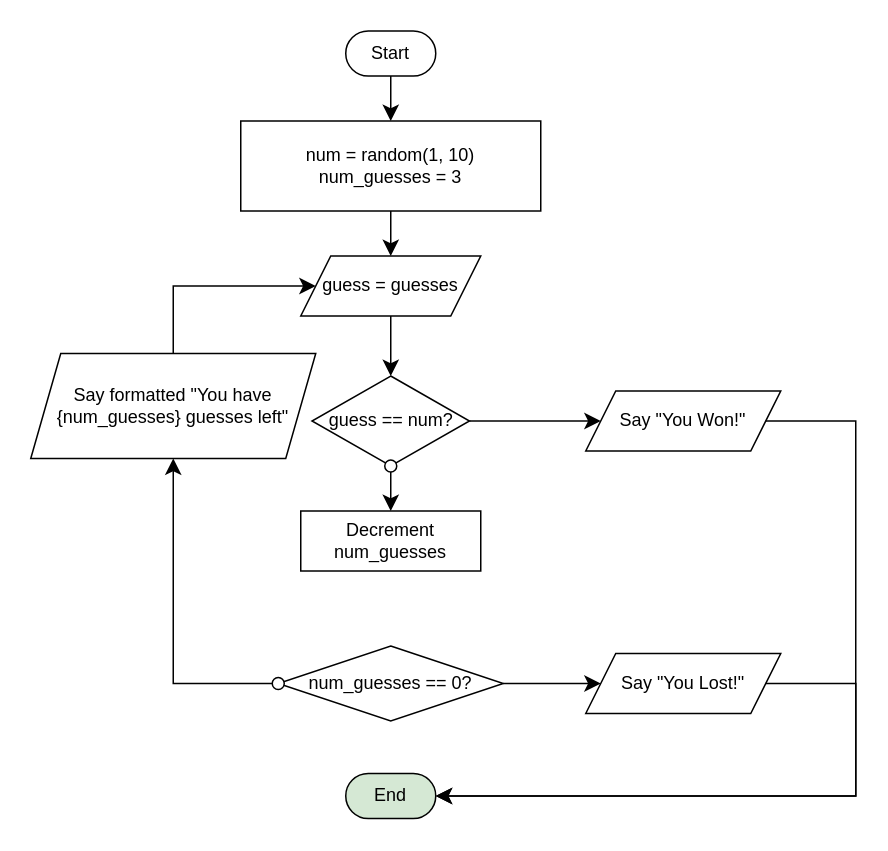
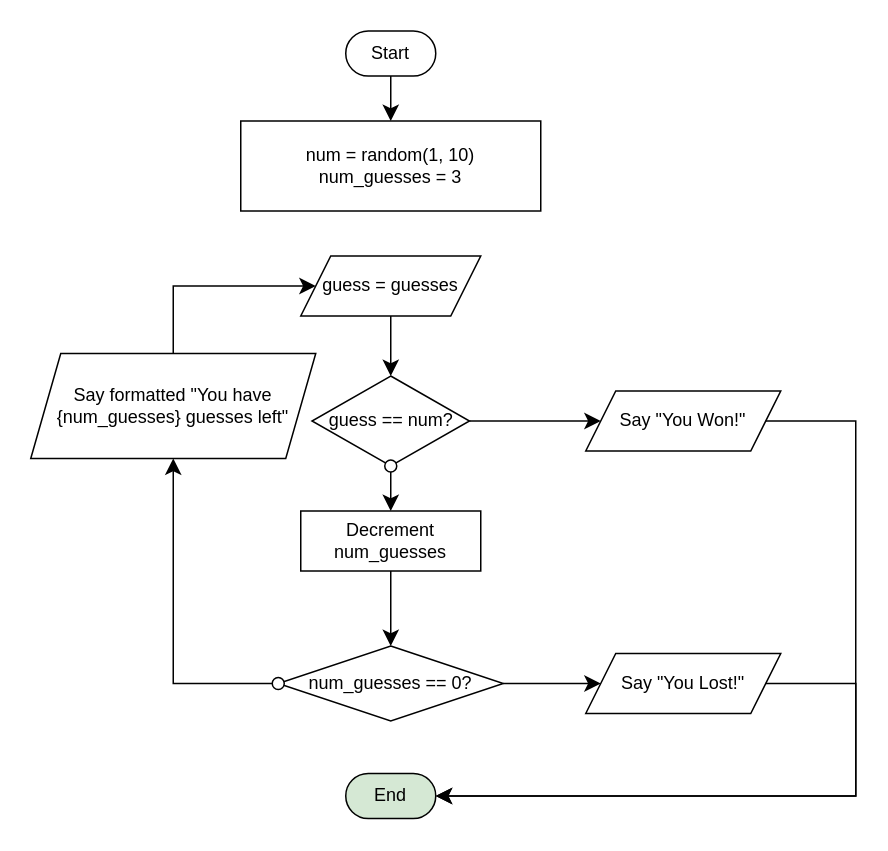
  <mxCell id="0" />
  <mxCell id="1" parent="0" />
  <mxCell id="2" value="Start" style="rounded=1;whiteSpace=wrap;html=1;arcSize=50;" parent="1" vertex="1"><mxGeometry x="230" y="20" width="60" height="30" as="geometry" /></mxCell>
  <mxCell id="3" value="num = random(1, 10)&lt;div&gt;num_guesses = 3&lt;/div&gt;" style="rounded=0;whiteSpace=wrap;html=1;" parent="1" vertex="1"><mxGeometry x="160" y="80" width="200" height="60" as="geometry" /></mxCell>
  <mxCell id="4" value="guess = guesses" style="shape=parallelogram;perimeter=parallelogramPerimeter;whiteSpace=wrap;html=1;fixedSize=1;" parent="1" vertex="1"><mxGeometry x="200" y="170" width="120" height="40" as="geometry" /></mxCell>
  <mxCell id="5" value="guess == num?" style="rhombus;whiteSpace=wrap;html=1;" parent="1" vertex="1"><mxGeometry x="207.5" y="250" width="105" height="60" as="geometry" /></mxCell>
- <mxCell id="6" value="" style="endArrow=classic;html=1;rounded=0;fontSize=12;startSize=8;endSize=8;curved=1;exitX=0.5;exitY=1;exitDx=0;exitDy=0;entryX=0.5;entryY=0;entryDx=0;entryDy=0;" parent="1" source="3" target="4" edge="1"><mxGeometry width="50" height="50" relative="1" as="geometry"><mxPoint x="350" y="270" as="sourcePoint" /><mxPoint x="400" y="220" as="targetPoint" /></mxGeometry></mxCell>
  <mxCell id="7" value="" style="endArrow=classic;html=1;rounded=0;fontSize=12;startSize=8;endSize=8;curved=1;exitX=0.5;exitY=1;exitDx=0;exitDy=0;entryX=0.5;entryY=0;entryDx=0;entryDy=0;" parent="1" source="4" target="5" edge="1"><mxGeometry width="50" height="50" relative="1" as="geometry"><mxPoint x="312.5" y="250" as="sourcePoint" /><mxPoint x="362.5" y="200" as="targetPoint" /></mxGeometry></mxCell>
  <mxCell id="8" value="" style="endArrow=classic;html=1;rounded=0;fontSize=12;startSize=8;endSize=8;curved=1;exitX=0.5;exitY=1;exitDx=0;exitDy=0;entryX=0.5;entryY=0;entryDx=0;entryDy=0;" parent="1" source="2" target="3" edge="1"><mxGeometry width="50" height="50" relative="1" as="geometry"><mxPoint x="340" y="60" as="sourcePoint" /><mxPoint x="390" y="10" as="targetPoint" /></mxGeometry></mxCell>
  <mxCell id="9" value="Say &quot;You Won!&quot;" style="shape=parallelogram;perimeter=parallelogramPerimeter;whiteSpace=wrap;html=1;fixedSize=1;" parent="1" vertex="1"><mxGeometry x="390" y="260" width="130" height="40" as="geometry" /></mxCell>
  <mxCell id="10" value="" style="endArrow=classic;html=1;rounded=0;fontSize=12;startSize=8;endSize=8;curved=1;exitX=1;exitY=0.5;exitDx=0;exitDy=0;entryX=0;entryY=0.5;entryDx=0;entryDy=0;" parent="1" source="5" target="9" edge="1"><mxGeometry width="50" height="50" relative="1" as="geometry"><mxPoint x="350" y="390" as="sourcePoint" /><mxPoint x="400" y="340" as="targetPoint" /></mxGeometry></mxCell>
  <mxCell id="11" value="Decrement num_guesses" style="rounded=0;whiteSpace=wrap;html=1;" parent="1" vertex="1"><mxGeometry x="200" y="340" width="120" height="40" as="geometry" /></mxCell>
  <mxCell id="12" value="" style="endArrow=classic;html=1;rounded=0;fontSize=12;startSize=8;endSize=8;curved=1;exitX=0.5;exitY=1;exitDx=0;exitDy=0;entryX=0.5;entryY=0;entryDx=0;entryDy=0;startArrow=oval;startFill=1;startFillColor=#FFFFFF;" parent="1" source="5" target="11" edge="1"><mxGeometry width="50" height="50" relative="1" as="geometry"><mxPoint x="360" y="380" as="sourcePoint" /><mxPoint x="410" y="330" as="targetPoint" /></mxGeometry></mxCell>
  <mxCell id="13" value="num_guesses == 0?" style="rhombus;whiteSpace=wrap;html=1;" parent="1" vertex="1"><mxGeometry x="185" y="430" width="150" height="50" as="geometry" /></mxCell>
+ <mxCell id="14" value="" style="endArrow=classic;html=1;rounded=0;fontSize=12;startSize=8;endSize=8;curved=1;exitX=0.5;exitY=1;exitDx=0;exitDy=0;entryX=0.5;entryY=0;entryDx=0;entryDy=0;" parent="1" source="11" target="13" edge="1"><mxGeometry width="50" height="50" relative="1" as="geometry"><mxPoint x="330" y="430" as="sourcePoint" /><mxPoint x="380" y="380" as="targetPoint" /></mxGeometry></mxCell>
  <mxCell id="15" value="Say &quot;You Lost!&quot;" style="shape=parallelogram;perimeter=parallelogramPerimeter;whiteSpace=wrap;html=1;fixedSize=1;" parent="1" vertex="1"><mxGeometry x="390" y="435" width="130" height="40" as="geometry" /></mxCell>
  <mxCell id="16" value="" style="endArrow=classic;html=1;rounded=0;fontSize=12;startSize=8;endSize=8;curved=1;exitX=1;exitY=0.5;exitDx=0;exitDy=0;entryX=0;entryY=0.5;entryDx=0;entryDy=0;" parent="1" source="13" target="15" edge="1"><mxGeometry width="50" height="50" relative="1" as="geometry"><mxPoint x="380" y="540" as="sourcePoint" /><mxPoint x="430" y="490" as="targetPoint" /></mxGeometry></mxCell>
  <mxCell id="17" value="" style="endArrow=classic;html=1;rounded=0;fontSize=12;startSize=8;endSize=8;exitX=0.5;exitY=0;exitDx=0;exitDy=0;entryX=0;entryY=0.5;entryDx=0;entryDy=0;edgeStyle=elbowEdgeStyle;elbow=vertical;" parent="1" source="22" target="4" edge="1"><mxGeometry width="50" height="50" relative="1" as="geometry"><mxPoint x="120" y="280" as="sourcePoint" /><mxPoint x="180" y="380" as="targetPoint" /><Array as="points"><mxPoint x="160" y="190" /></Array></mxGeometry></mxCell>
  <mxCell id="18" value="End" style="rounded=1;whiteSpace=wrap;html=1;arcSize=50;fillColor=#d5e8d4;" parent="1" vertex="1"><mxGeometry x="230" y="515" width="60" height="30" as="geometry" /></mxCell>
  <mxCell id="19" value="" style="endArrow=classic;html=1;rounded=0;fontSize=12;startSize=8;endSize=8;exitX=1;exitY=0.5;exitDx=0;exitDy=0;edgeStyle=elbowEdgeStyle;elbow=vertical;entryX=1;entryY=0.5;entryDx=0;entryDy=0;" parent="1" source="9" target="18" edge="1"><mxGeometry width="50" height="50" relative="1" as="geometry"><mxPoint x="500" y="380" as="sourcePoint" /><mxPoint x="580" y="280" as="targetPoint" /><Array as="points"><mxPoint x="570" y="520" /></Array></mxGeometry></mxCell>
  <mxCell id="20" value="" style="endArrow=classic;html=1;rounded=0;fontSize=12;startSize=8;endSize=8;exitX=1;exitY=0.5;exitDx=0;exitDy=0;edgeStyle=elbowEdgeStyle;elbow=vertical;entryX=1;entryY=0.5;entryDx=0;entryDy=0;" parent="1" source="15" target="18" edge="1"><mxGeometry width="50" height="50" relative="1" as="geometry"><mxPoint x="470" y="600" as="sourcePoint" /><mxPoint x="520" y="550" as="targetPoint" /><Array as="points"><mxPoint x="570" y="510" /></Array></mxGeometry></mxCell>
  <mxCell id="21" value="" style="endArrow=classic;html=1;rounded=0;fontSize=12;startSize=8;endSize=8;exitX=0;exitY=0.5;exitDx=0;exitDy=0;edgeStyle=elbowEdgeStyle;elbow=vertical;entryX=0.5;entryY=1;entryDx=0;entryDy=0;startArrow=oval;startFill=1;startFillColor=#FFFFFF;" parent="1" source="13" target="22" edge="1"><mxGeometry width="50" height="50" relative="1" as="geometry"><mxPoint x="185" y="455" as="sourcePoint" /><mxPoint x="100" y="370" as="targetPoint" /><Array as="points"><mxPoint x="130" y="455" /></Array></mxGeometry></mxCell>
  <mxCell id="22" value="Say formatted &quot;You have {num_guesses} guesses left&quot;" style="shape=parallelogram;perimeter=parallelogramPerimeter;whiteSpace=wrap;html=1;fixedSize=1;" parent="1" vertex="1"><mxGeometry y="235" width="190" height="70" as="geometry" x="20" /></mxCell>
  <mxCell id="23" style="edgeStyle=none;curved=1;rounded=0;orthogonalLoop=1;jettySize=auto;html=1;entryX=0.5;entryY=0;entryDx=0;entryDy=0;fontSize=12;startSize=8;endSize=8;" parent="1" source="22" target="22" edge="1"><mxGeometry relative="1" as="geometry" /></mxCell>
